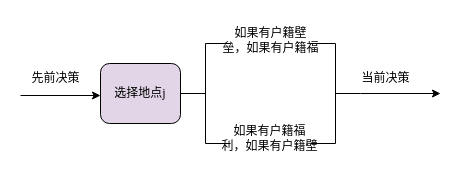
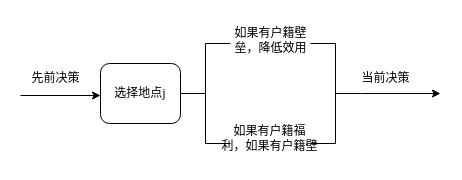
  <mxCell id="0" />
  <mxCell id="1" parent="0" />
  <mxCell id="2" value="" style="endArrow=classic;html=1;rounded=0;" parent="1" edge="1"><mxGeometry width="50" height="50" relative="1" as="geometry"><mxPoint x="20" y="95" as="sourcePoint" /><mxPoint x="100" y="95" as="targetPoint" /></mxGeometry></mxCell>
  <mxCell id="3" value="&lt;font face=&quot;宋体&quot;&gt;先前决策&lt;/font&gt;" style="text;html=1;align=center;verticalAlign=middle;resizable=0;points=[];autosize=1;strokeColor=none;fillColor=none;" parent="1" vertex="1"><mxGeometry x="20" y="63" width="70" height="30" as="geometry" /></mxCell>
- <mxCell id="4" value="&lt;font face=&quot;宋体&quot;&gt;选择地点j&lt;/font&gt;" style="rounded=1;whiteSpace=wrap;html=1;fillColor=#e1d5e7;" parent="1" vertex="1"><mxGeometry x="100" y="63" width="80" height="60" as="geometry" /></mxCell>
+ <mxCell id="4" value="&lt;font face=&quot;宋体&quot;&gt;选择地点j&lt;/font&gt;" style="rounded=1;whiteSpace=wrap;html=1;" parent="1" vertex="1"><mxGeometry x="100" y="63" width="80" height="60" as="geometry" /></mxCell>
  <mxCell id="5" value="" style="strokeWidth=1;html=1;shape=mxgraph.flowchart.annotation_2;align=left;labelPosition=right;pointerEvents=1;" parent="1" vertex="1"><mxGeometry x="180" y="43" width="50" height="100" as="geometry" /></mxCell>
- <mxCell id="6" value="&lt;font face=&quot;宋体&quot;&gt;如果有户籍&lt;span style=&quot;background-color: transparent; color: light-dark(rgb(0, 0, 0), rgb(255, 255, 255));&quot;&gt;壁&lt;/span&gt;&lt;/font&gt;&lt;div&gt;&lt;span style=&quot;background-color: transparent; color: light-dark(rgb(0, 0, 0), rgb(255, 255, 255));&quot;&gt;&lt;font face=&quot;宋体&quot;&gt;垒，如果有户籍福&lt;/font&gt;&lt;/span&gt;&lt;/div&gt;" style="text;html=1;align=center;verticalAlign=middle;resizable=0;points=[];autosize=1;strokeColor=none;fillColor=none;" parent="1" vertex="1"><mxGeometry x="220" y="20" width="100" height="40" as="geometry" /></mxCell>
+ <mxCell id="6" value="&lt;font face=&quot;宋体&quot;&gt;如果有户籍&lt;span style=&quot;background-color: transparent; color: light-dark(rgb(0, 0, 0), rgb(255, 255, 255));&quot;&gt;壁&lt;/span&gt;&lt;/font&gt;&lt;div&gt;&lt;span style=&quot;background-color: transparent; color: light-dark(rgb(0, 0, 0), rgb(255, 255, 255));&quot;&gt;&lt;font face=&quot;宋体&quot;&gt;垒，降低效用&lt;/font&gt;&lt;/span&gt;&lt;/div&gt;" style="text;html=1;align=center;verticalAlign=middle;resizable=0;points=[];autosize=1;strokeColor=none;fillColor=none;" parent="1" vertex="1"><mxGeometry x="220" y="20" width="100" height="40" as="geometry" /></mxCell>
  <mxCell id="7" value="&lt;font face=&quot;宋体&quot;&gt;如果有户籍福&lt;/font&gt;&lt;div&gt;&lt;font face=&quot;宋体&quot;&gt;利，如果有户籍壁&lt;/font&gt;&lt;/div&gt;" style="text;html=1;align=center;verticalAlign=middle;resizable=0;points=[];autosize=1;strokeColor=none;fillColor=none;" parent="1" vertex="1"><mxGeometry x="219" y="118" width="100" height="40" as="geometry" /></mxCell>
  <mxCell id="8" value="" style="strokeWidth=1;html=1;shape=mxgraph.flowchart.annotation_2;align=left;labelPosition=right;pointerEvents=1;rotation=-180;" parent="1" vertex="1"><mxGeometry x="310" y="43" width="50" height="100" as="geometry" /></mxCell>
  <mxCell id="9" value="" style="endArrow=classic;html=1;rounded=0;exitX=0;exitY=0.5;exitDx=0;exitDy=0;exitPerimeter=0;" parent="1" source="8" edge="1"><mxGeometry width="50" height="50" relative="1" as="geometry"><mxPoint x="390" y="105" as="sourcePoint" /><mxPoint x="440" y="93" as="targetPoint" /></mxGeometry></mxCell>
  <mxCell id="10" value="当前决策" style="text;html=1;align=center;verticalAlign=middle;resizable=0;points=[];autosize=1;strokeColor=none;fillColor=none;fontFamily=宋体;" parent="1" vertex="1"><mxGeometry x="350" y="63" width="70" height="30" as="geometry" /></mxCell>
